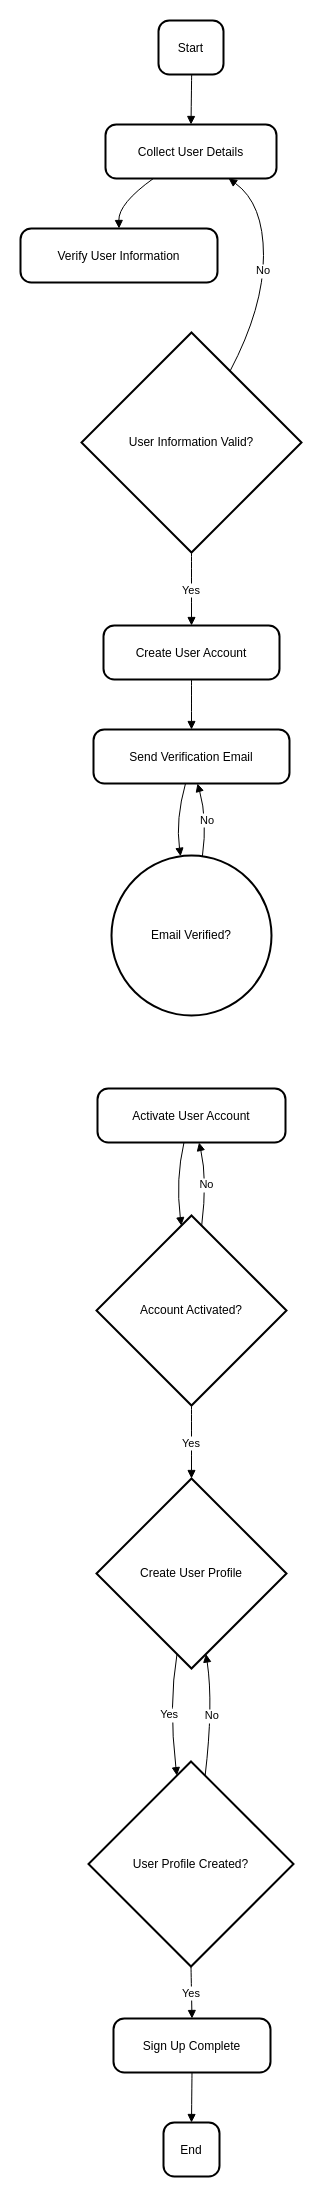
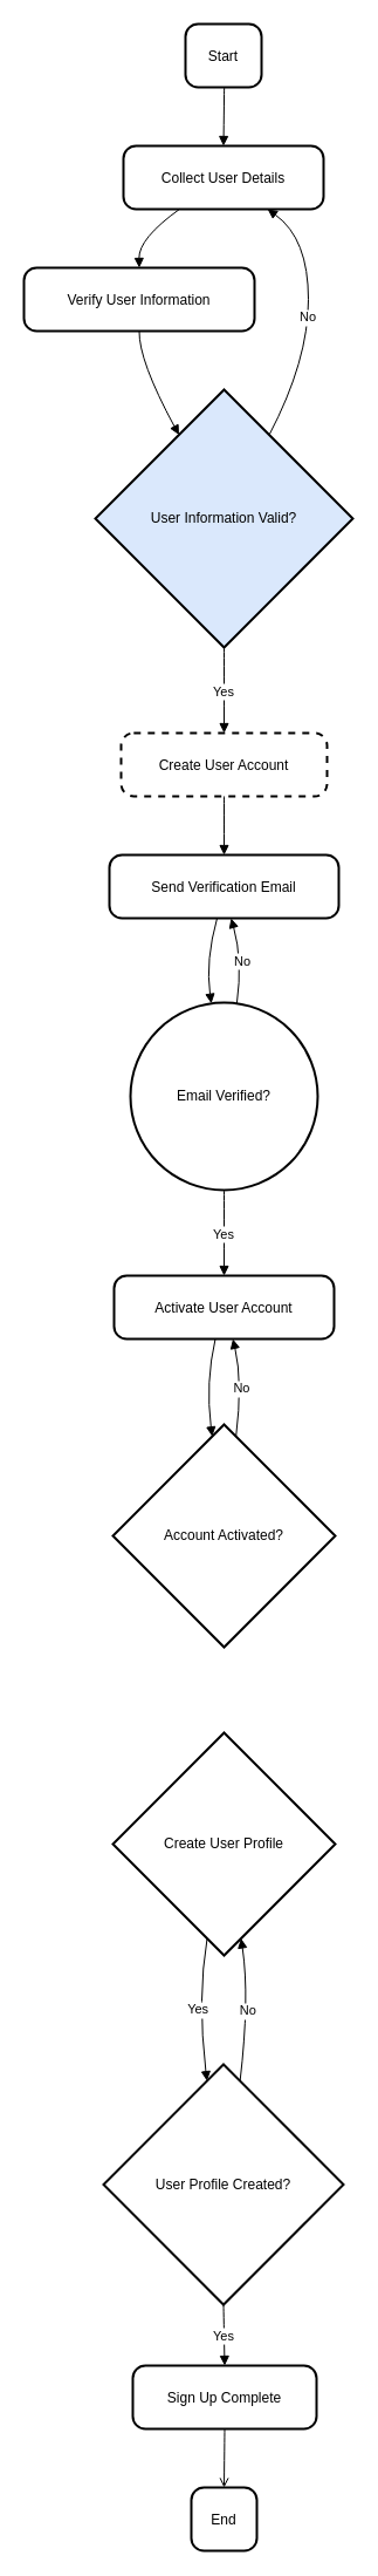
  <mxCell id="0" />
  <mxCell id="1" parent="0" />
  <mxCell id="2" value="Start" style="rounded=1;arcSize=20;strokeWidth=2" vertex="1" parent="1"><mxGeometry x="158" y="20" width="65" height="54" as="geometry" /></mxCell>
  <mxCell id="3" value="Collect User Details" style="rounded=1;arcSize=20;strokeWidth=2" vertex="1" parent="1"><mxGeometry x="105" y="124" width="171" height="54" as="geometry" /></mxCell>
  <mxCell id="4" value="Verify User Information" style="rounded=1;arcSize=20;strokeWidth=2" vertex="1" parent="1"><mxGeometry x="20" y="228" width="197" height="54" as="geometry" /></mxCell>
- <mxCell id="5" value="User Information Valid?" style="rhombus;strokeWidth=2;whiteSpace=wrap;" vertex="1" parent="1"><mxGeometry x="81" y="332" width="220" height="220" as="geometry" /></mxCell>
- <mxCell id="6" value="Create User Account" style="rounded=1;arcSize=20;strokeWidth=2" vertex="1" parent="1"><mxGeometry x="103" y="625" width="176" height="54" as="geometry" /></mxCell>
+ <mxCell id="5" value="User Information Valid?" style="rhombus;strokeWidth=2;whiteSpace=wrap;fillColor=#dae8fc;" vertex="1" parent="1"><mxGeometry x="81" y="332" width="220" height="220" as="geometry" /></mxCell>
+ <mxCell id="6" value="Create User Account" style="rounded=1;arcSize=20;strokeWidth=2;dashed=1;" vertex="1" parent="1"><mxGeometry x="103" y="625" width="176" height="54" as="geometry" /></mxCell>
  <mxCell id="7" value="Send Verification Email" style="rounded=1;arcSize=20;strokeWidth=2" vertex="1" parent="1"><mxGeometry x="93" y="729" width="196" height="54" as="geometry" /></mxCell>
  <mxCell id="8" value="Email Verified?" style="ellipse;strokeWidth=2;whiteSpace=wrap;" vertex="1" parent="1"><mxGeometry x="111" y="855" width="160" height="160" as="geometry" /></mxCell>
  <mxCell id="9" value="Activate User Account" style="rounded=1;arcSize=20;strokeWidth=2" vertex="1" parent="1"><mxGeometry x="97" y="1088" width="188" height="54" as="geometry" /></mxCell>
  <mxCell id="10" value="Account Activated?" style="rhombus;strokeWidth=2;whiteSpace=wrap;" vertex="1" parent="1"><mxGeometry x="96" y="1215" width="190" height="190" as="geometry" /></mxCell>
  <mxCell id="11" value="Create User Profile" style="rhombus;strokeWidth=2;whiteSpace=wrap;" vertex="1" parent="1"><mxGeometry x="96" y="1478" width="190" height="190" as="geometry" /></mxCell>
  <mxCell id="12" value="User Profile Created?" style="rhombus;strokeWidth=2;whiteSpace=wrap;" vertex="1" parent="1"><mxGeometry x="88" y="1761" width="205" height="205" as="geometry" /></mxCell>
  <mxCell id="13" value="Sign Up Complete" style="rounded=1;arcSize=20;strokeWidth=2" vertex="1" parent="1"><mxGeometry x="113" y="2018" width="157" height="54" as="geometry" /></mxCell>
  <mxCell id="14" value="End" style="rounded=1;arcSize=20;strokeWidth=2" vertex="1" parent="1"><mxGeometry x="163" y="2122" width="56" height="54" as="geometry" /></mxCell>
  <mxCell id="15" value="" style="curved=1;startArrow=none;endArrow=block;exitX=0.51;exitY=1;entryX=0.5;entryY=0;" edge="1" parent="1" source="2" target="3"><mxGeometry relative="1" as="geometry"><Array as="points" /></mxGeometry></mxCell>
  <mxCell id="16" value="" style="curved=1;startArrow=none;endArrow=block;exitX=0.28;exitY=1;entryX=0.5;entryY=0;" edge="1" parent="1" source="3" target="4"><mxGeometry relative="1" as="geometry"><Array as="points"><mxPoint x="118" y="203" /></Array></mxGeometry></mxCell>
+ <mxCell id="17" value="" style="curved=1;startArrow=none;endArrow=block;exitX=0.5;exitY=1;entryX=0.23;entryY=0;" edge="1" parent="1" source="4" target="5"><mxGeometry relative="1" as="geometry"><Array as="points"><mxPoint x="118" y="307" /></Array></mxGeometry></mxCell>
  <mxCell id="18" value="No" style="curved=1;startArrow=none;endArrow=block;exitX=0.77;exitY=0;entryX=0.72;entryY=1;" edge="1" parent="1" source="5" target="3"><mxGeometry relative="1" as="geometry"><Array as="points"><mxPoint x="263" y="307" /><mxPoint x="263" y="203" /></Array></mxGeometry></mxCell>
  <mxCell id="19" value="Yes" style="curved=1;startArrow=none;endArrow=block;exitX=0.5;exitY=1;entryX=0.5;entryY=-0.01;" edge="1" parent="1" source="5" target="6"><mxGeometry relative="1" as="geometry"><Array as="points" /></mxGeometry></mxCell>
  <mxCell id="20" value="" style="curved=1;startArrow=none;endArrow=block;exitX=0.5;exitY=0.99;entryX=0.5;entryY=-0.01;" edge="1" parent="1" source="6" target="7"><mxGeometry relative="1" as="geometry"><Array as="points" /></mxGeometry></mxCell>
  <mxCell id="21" value="" style="curved=1;startArrow=none;endArrow=block;exitX=0.47;exitY=0.99;entryX=0.43;entryY=0;" edge="1" parent="1" source="7" target="8"><mxGeometry relative="1" as="geometry"><Array as="points"><mxPoint x="175" y="819" /></Array></mxGeometry></mxCell>
  <mxCell id="22" value="No" style="curved=1;startArrow=none;endArrow=block;exitX=0.57;exitY=0;entryX=0.53;entryY=0.99;" edge="1" parent="1" source="8" target="7"><mxGeometry relative="1" as="geometry"><Array as="points"><mxPoint x="207" y="819" /></Array></mxGeometry></mxCell>
+ <mxCell id="23" value="Yes" style="curved=1;startArrow=none;endArrow=block;exitX=0.5;exitY=1;entryX=0.5;entryY=0;" edge="1" parent="1" source="8" target="9"><mxGeometry relative="1" as="geometry"><Array as="points" /></mxGeometry></mxCell>
  <mxCell id="24" value="" style="curved=1;startArrow=none;endArrow=block;exitX=0.46;exitY=1;entryX=0.44;entryY=0;" edge="1" parent="1" source="9" target="10"><mxGeometry relative="1" as="geometry"><Array as="points"><mxPoint x="175" y="1179" /></Array></mxGeometry></mxCell>
  <mxCell id="25" value="No" style="curved=1;startArrow=none;endArrow=block;exitX=0.56;exitY=0;entryX=0.54;entryY=1;" edge="1" parent="1" source="10" target="9"><mxGeometry relative="1" as="geometry"><Array as="points"><mxPoint x="207" y="1179" /></Array></mxGeometry></mxCell>
- <mxCell id="26" value="Yes" style="curved=1;startArrow=none;endArrow=block;exitX=0.5;exitY=1;entryX=0.5;entryY=0;" edge="1" parent="1" source="10" target="11"><mxGeometry relative="1" as="geometry"><Array as="points" /></mxGeometry></mxCell>
  <mxCell id="27" value="Yes" style="curved=1;startArrow=none;endArrow=block;exitX=0.41;exitY=1;entryX=0.42;entryY=0;" edge="1" parent="1" source="11" target="12"><mxGeometry relative="1" as="geometry"><Array as="points"><mxPoint x="168" y="1704" /></Array></mxGeometry></mxCell>
  <mxCell id="28" value="No" style="curved=1;startArrow=none;endArrow=block;exitX=0.58;exitY=0;entryX=0.59;entryY=1;" edge="1" parent="1" source="12" target="11"><mxGeometry relative="1" as="geometry"><Array as="points"><mxPoint x="213" y="1704" /></Array></mxGeometry></mxCell>
  <mxCell id="29" value="Yes" style="curved=1;startArrow=none;endArrow=block;exitX=0.5;exitY=1;entryX=0.5;entryY=0.01;" edge="1" parent="1" source="12" target="13"><mxGeometry relative="1" as="geometry"><Array as="points" /></mxGeometry></mxCell>
- <mxCell id="30" value="" style="curved=1;startArrow=none;endArrow=block;exitX=0.5;exitY=1.01;entryX=0.5;entryY=0.01;" edge="1" parent="1" source="13" target="14"><mxGeometry relative="1" as="geometry"><Array as="points" /></mxGeometry></mxCell>
+ <mxCell id="30" value="" style="curved=1;startArrow=none;endArrow=open;exitX=0.5;exitY=1.01;entryX=0.5;entryY=0.01;" edge="1" parent="1" source="13" target="14"><mxGeometry relative="1" as="geometry"><Array as="points" /></mxGeometry></mxCell>
